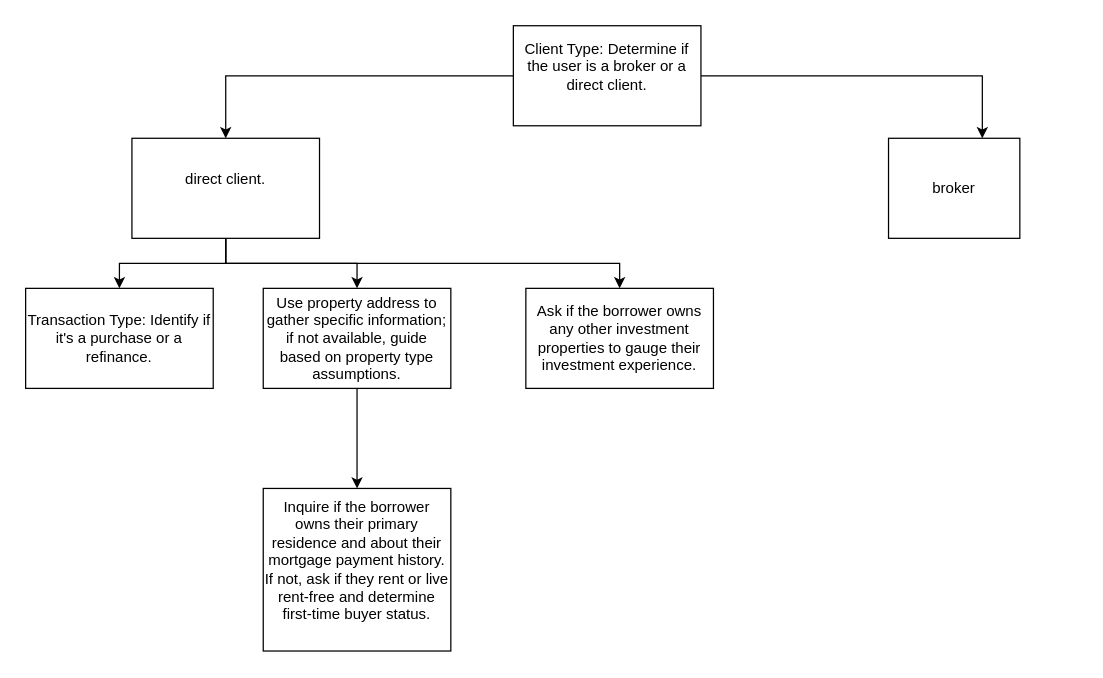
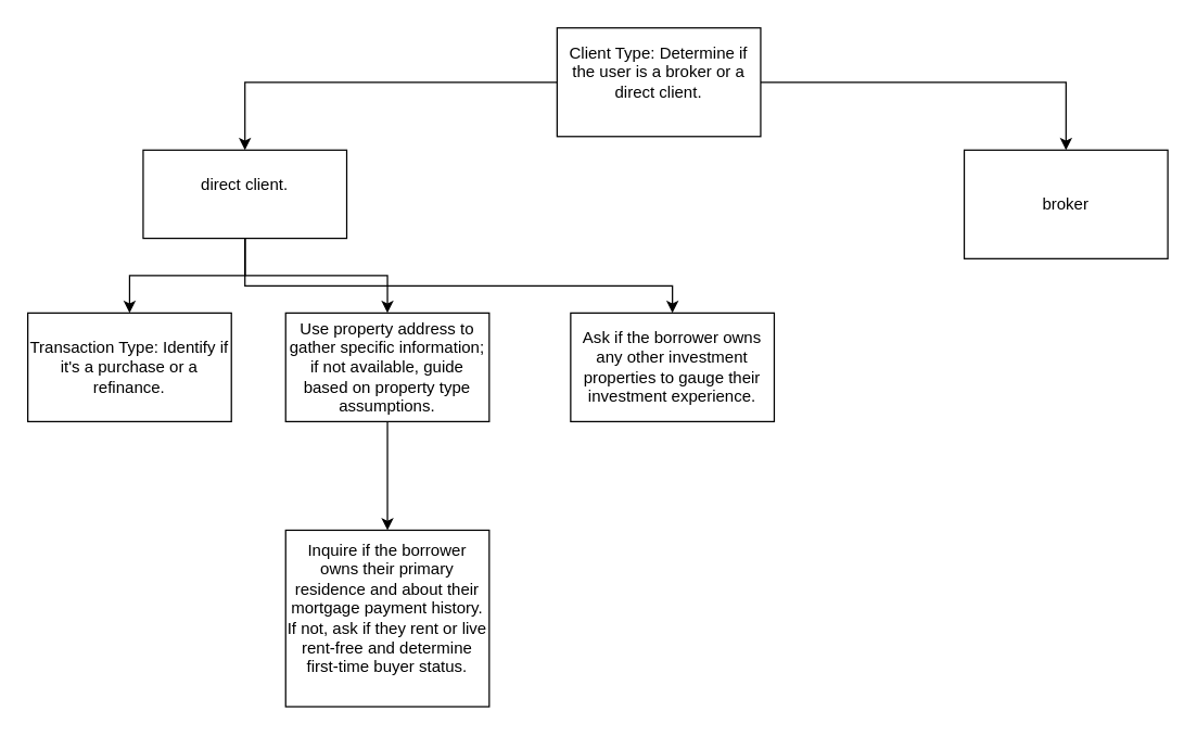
  <mxCell id="0" />
  <mxCell id="1" parent="0" />
  <mxCell id="2" style="edgeStyle=orthogonalEdgeStyle;rounded=0;orthogonalLoop=1;jettySize=auto;html=1;" edge="1" parent="1" source="4" target="6"><mxGeometry relative="1" as="geometry"><Array as="points"><mxPoint x="785" y="60" /></Array></mxGeometry></mxCell>
  <mxCell id="3" style="edgeStyle=orthogonalEdgeStyle;rounded=0;orthogonalLoop=1;jettySize=auto;html=1;" edge="1" parent="1" source="4" target="12"><mxGeometry relative="1" as="geometry" /></mxCell>
  <mxCell id="4" value="&lt;div&gt;Client Type: Determine if the user is a broker or a direct client.&lt;/div&gt;&lt;div&gt;&lt;br&gt;&lt;/div&gt;" style="rounded=0;whiteSpace=wrap;html=1;" vertex="1" parent="1"><mxGeometry x="410" y="20" width="150" height="80" as="geometry" /></mxCell>
  <mxCell id="5" value="Transaction Type: Identify if it's a purchase or a refinance." style="rounded=0;whiteSpace=wrap;html=1;" vertex="1" parent="1"><mxGeometry x="20" y="230" width="150" height="80" as="geometry" /></mxCell>
- <mxCell id="6" value="&lt;div&gt;broker&lt;/div&gt;" style="rounded=0;whiteSpace=wrap;html=1;" vertex="1" parent="1"><mxGeometry x="710" y="110" width="105" height="80" as="geometry" /></mxCell>
+ <mxCell id="6" value="&lt;div&gt;broker&lt;/div&gt;" style="rounded=0;whiteSpace=wrap;html=1;" vertex="1" parent="1"><mxGeometry x="710" y="110" width="150" height="80" as="geometry" /></mxCell>
  <mxCell id="7" value="" style="edgeStyle=orthogonalEdgeStyle;rounded=0;orthogonalLoop=1;jettySize=auto;html=1;" edge="1" parent="1" source="8" target="13"><mxGeometry relative="1" as="geometry" /></mxCell>
  <mxCell id="8" value="Use property address to gather specific information; if not available, guide based on property type assumptions." style="rounded=0;whiteSpace=wrap;html=1;" vertex="1" parent="1"><mxGeometry x="210" y="230" width="150" height="80" as="geometry" /></mxCell>
  <mxCell id="9" style="edgeStyle=orthogonalEdgeStyle;rounded=0;orthogonalLoop=1;jettySize=auto;html=1;entryX=0.5;entryY=0;entryDx=0;entryDy=0;" edge="1" parent="1" source="12" target="5"><mxGeometry relative="1" as="geometry" /></mxCell>
  <mxCell id="10" style="edgeStyle=orthogonalEdgeStyle;rounded=0;orthogonalLoop=1;jettySize=auto;html=1;entryX=0.5;entryY=0;entryDx=0;entryDy=0;" edge="1" parent="1" source="12" target="8"><mxGeometry relative="1" as="geometry" /></mxCell>
  <mxCell id="11" style="edgeStyle=orthogonalEdgeStyle;rounded=0;orthogonalLoop=1;jettySize=auto;html=1;" edge="1" parent="1" source="12" target="14"><mxGeometry relative="1" as="geometry"><Array as="points"><mxPoint x="180" y="210" /><mxPoint x="495" y="210" /></Array></mxGeometry></mxCell>
- <mxCell id="12" value="&lt;div&gt;direct client.&lt;/div&gt;&lt;div&gt;&lt;br&gt;&lt;/div&gt;" style="rounded=0;whiteSpace=wrap;html=1;" vertex="1" parent="1"><mxGeometry x="105" y="110" width="150" height="80" as="geometry" /></mxCell>
+ <mxCell id="12" value="&lt;div&gt;direct client.&lt;/div&gt;&lt;div&gt;&lt;br&gt;&lt;/div&gt;" style="rounded=0;whiteSpace=wrap;html=1;" vertex="1" parent="1"><mxGeometry x="105" y="110" width="150" height="65" as="geometry" /></mxCell>
  <mxCell id="13" value="&lt;div&gt;Inquire if the borrower owns their primary residence and about their mortgage payment history.&lt;/div&gt;&lt;div&gt;If not, ask if they rent or live rent-free and determine first-time buyer status.&lt;/div&gt;&lt;div&gt;&lt;br&gt;&lt;/div&gt;" style="rounded=0;whiteSpace=wrap;html=1;" vertex="1" parent="1"><mxGeometry x="210" y="390" width="150" height="130" as="geometry" /></mxCell>
  <mxCell id="14" value="Ask if the borrower owns any other investment properties to gauge their investment experience." style="rounded=0;whiteSpace=wrap;html=1;" vertex="1" parent="1"><mxGeometry x="420" y="230" width="150" height="80" as="geometry" /></mxCell>
